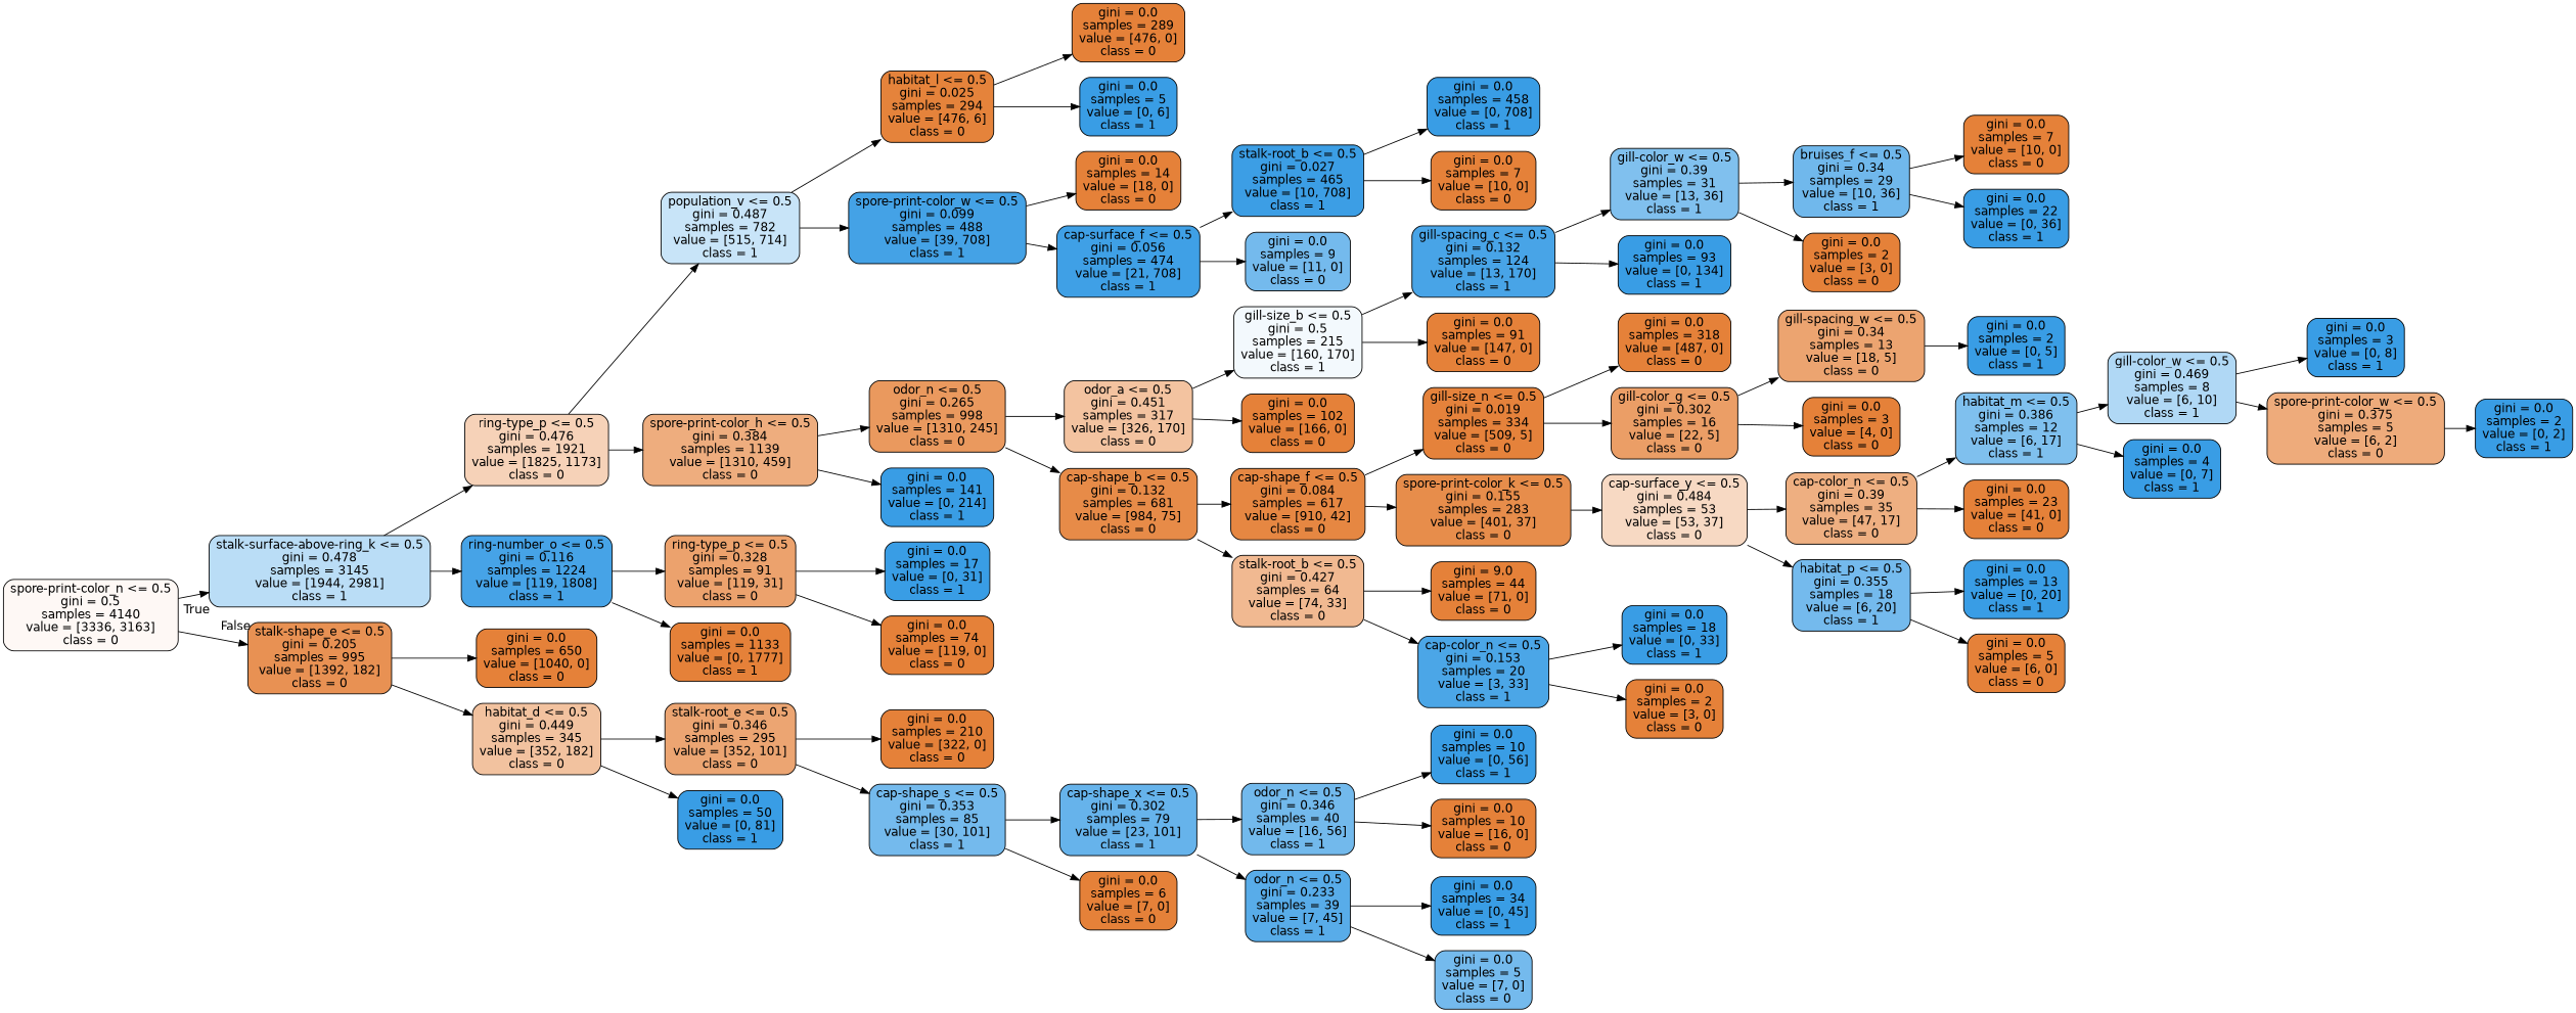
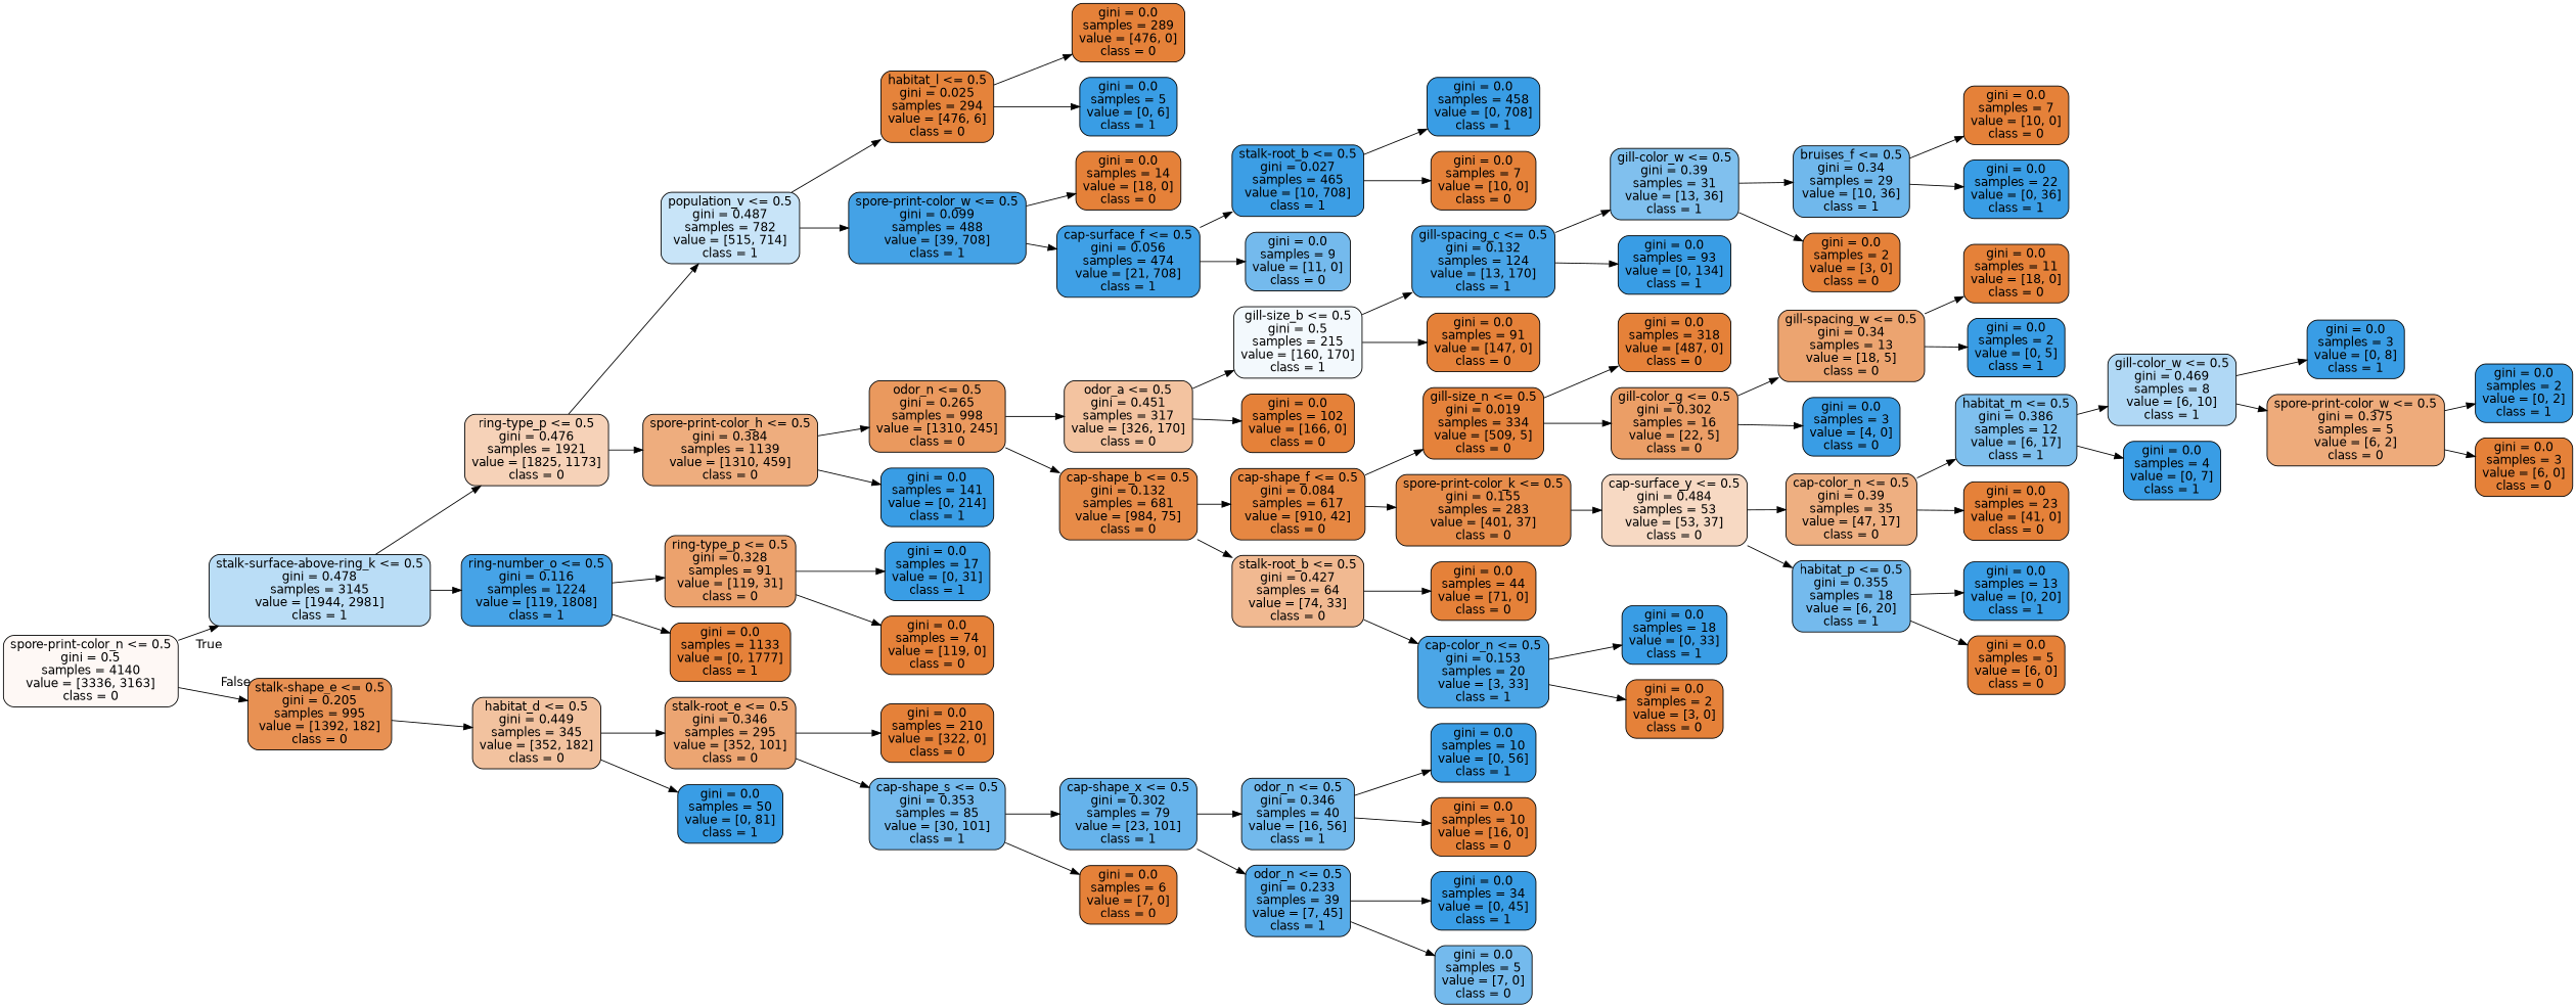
  digraph {
    rankdir=LR
    node [color=black fillcolor="#e58139" fontname=helvetica shape=box style="filled, rounded"]
    edge [fontname=helvetica]
    n1 [fillcolor="#fef8f5" label="spore-print-color_n <= 0.5\ngini = 0.5\nsamples = 4140\nvalue = [3336, 3163]\nclass = 0"]
    n2 [fillcolor="#baddf6" label="stalk-surface-above-ring_k <= 0.5\ngini = 0.478\nsamples = 3145\nvalue = [1944, 2981]\nclass = 1"]
    n3 [fillcolor="#e89153" label="stalk-shape_e <= 0.5\ngini = 0.205\nsamples = 995\nvalue = [1392, 182]\nclass = 0"]
    n4 [fillcolor="#f6d2b8" label="ring-type_p <= 0.5\ngini = 0.476\nsamples = 1921\nvalue = [1825, 1173]\nclass = 0"]
    n5 [fillcolor="#46a3e7" label="ring-number_o <= 0.5\ngini = 0.116\nsamples = 1224\nvalue = [119, 1808]\nclass = 1"]
-   n6 [label="gini = 0.0\nsamples = 650\nvalue = [1040, 0]\nclass = 0"]
    n7 [fillcolor="#f2c29f" label="habitat_d <= 0.5\ngini = 0.449\nsamples = 345\nvalue = [352, 182]\nclass = 0"]
    n8 [fillcolor="#c8e4f8" label="population_v <= 0.5\ngini = 0.487\nsamples = 782\nvalue = [515, 714]\nclass = 1"]
    n9 [fillcolor="#eead7e" label="spore-print-color_h <= 0.5\ngini = 0.384\nsamples = 1139\nvalue = [1310, 459]\nclass = 0"]
    n10 [fillcolor="#eca26d" label="ring-type_p <= 0.5\ngini = 0.328\nsamples = 91\nvalue = [119, 31]\nclass = 0"]
    n11 [label="gini = 0.0\nsamples = 1133\nvalue = [0, 1777]\nclass = 1"]
    n12 [fillcolor="#e5833b" label="habitat_l <= 0.5\ngini = 0.025\nsamples = 294\nvalue = [476, 6]\nclass = 0"]
    n13 [fillcolor="#44a2e6" label="spore-print-color_w <= 0.5\ngini = 0.099\nsamples = 488\nvalue = [39, 708]\nclass = 1"]
    n14 [fillcolor="#ea995e" label="odor_n <= 0.5\ngini = 0.265\nsamples = 998\nvalue = [1310, 245]\nclass = 0"]
    n15 [fillcolor="#399de5" label="gini = 0.0\nsamples = 141\nvalue = [0, 214]\nclass = 1"]
    n16 [label="gini = 0.0\nsamples = 289\nvalue = [476, 0]\nclass = 0"]
    n17 [fillcolor="#399de5" label="gini = 0.0\nsamples = 5\nvalue = [0, 6]\nclass = 1"]
    n18 [label="gini = 0.0\nsamples = 14\nvalue = [18, 0]\nclass = 0"]
    n19 [fillcolor="#3fa0e6" label="cap-surface_f <= 0.5\ngini = 0.056\nsamples = 474\nvalue = [21, 708]\nclass = 1"]
    n20 [fillcolor="#3c9ee5" label="stalk-root_b <= 0.5\ngini = 0.027\nsamples = 465\nvalue = [10, 708]\nclass = 1"]
    n21 [fillcolor="#74baed" label="gini = 0.0\nsamples = 9\nvalue = [11, 0]\nclass = 0"]
    n22 [fillcolor="#399de5" label="gini = 0.0\nsamples = 458\nvalue = [0, 708]\nclass = 1"]
    n23 [label="gini = 0.0\nsamples = 7\nvalue = [10, 0]\nclass = 0"]
    n24 [fillcolor="#f3c3a0" label="odor_a <= 0.5\ngini = 0.451\nsamples = 317\nvalue = [326, 170]\nclass = 0"]
    n25 [fillcolor="#e78b48" label="cap-shape_b <= 0.5\ngini = 0.132\nsamples = 681\nvalue = [984, 75]\nclass = 0"]
    n26 [fillcolor="#f3f9fd" label="gill-size_b <= 0.5\ngini = 0.5\nsamples = 215\nvalue = [160, 170]\nclass = 1"]
    n27 [label="gini = 0.0\nsamples = 102\nvalue = [166, 0]\nclass = 0"]
    n28 [fillcolor="#e68742" label="cap-shape_f <= 0.5\ngini = 0.084\nsamples = 617\nvalue = [910, 42]\nclass = 0"]
    n29 [fillcolor="#f1b991" label="stalk-root_b <= 0.5\ngini = 0.427\nsamples = 64\nvalue = [74, 33]\nclass = 0"]
    n30 [fillcolor="#48a4e7" label="gill-spacing_c <= 0.5\ngini = 0.132\nsamples = 124\nvalue = [13, 170]\nclass = 1"]
    n31 [label="gini = 0.0\nsamples = 91\nvalue = [147, 0]\nclass = 0"]
    n32 [fillcolor="#80c0ee" label="gill-color_w <= 0.5\ngini = 0.39\nsamples = 31\nvalue = [13, 36]\nclass = 1"]
    n33 [fillcolor="#399de5" label="gini = 0.0\nsamples = 93\nvalue = [0, 134]\nclass = 1"]
    n34 [fillcolor="#70b8ec" label="bruises_f <= 0.5\ngini = 0.34\nsamples = 29\nvalue = [10, 36]\nclass = 1"]
    n35 [label="gini = 0.0\nsamples = 2\nvalue = [3, 0]\nclass = 0"]
    n36 [label="gini = 0.0\nsamples = 7\nvalue = [10, 0]\nclass = 0"]
    n37 [fillcolor="#399de5" label="gini = 0.0\nsamples = 22\nvalue = [0, 36]\nclass = 1"]
    n38 [fillcolor="#e5823b" label="gill-size_n <= 0.5\ngini = 0.019\nsamples = 334\nvalue = [509, 5]\nclass = 0"]
    n39 [fillcolor="#e78d4b" label="spore-print-color_k <= 0.5\ngini = 0.155\nsamples = 283\nvalue = [401, 37]\nclass = 0"]
-   n40 [label="gini = 9.0\nsamples = 44\nvalue = [71, 0]\nclass = 0"]
+   n40 [label="gini = 0.0\nsamples = 44\nvalue = [71, 0]\nclass = 0"]
    n41 [fillcolor="#4ba6e7" label="cap-color_n <= 0.5\ngini = 0.153\nsamples = 20\nvalue = [3, 33]\nclass = 1"]
    n42 [label="gini = 0.0\nsamples = 318\nvalue = [487, 0]\nclass = 0"]
    n43 [fillcolor="#eb9e66" label="gill-color_g <= 0.5\ngini = 0.302\nsamples = 16\nvalue = [22, 5]\nclass = 0"]
    n44 [fillcolor="#f7d9c3" label="cap-surface_y <= 0.5\ngini = 0.484\nsamples = 53\nvalue = [53, 37]\nclass = 0"]
    n45 [fillcolor="#eca470" label="gill-spacing_w <= 0.5\ngini = 0.34\nsamples = 13\nvalue = [18, 5]\nclass = 0"]
-   n46 [label="gini = 0.0\nsamples = 3\nvalue = [4, 0]\nclass = 0"]
+   n46 [fillcolor="#399de5" label="gini = 0.0\nsamples = 3\nvalue = [4, 0]\nclass = 0"]
+   n47 [label="gini = 0.0\nsamples = 11\nvalue = [18, 0]\nclass = 0"]
    n48 [fillcolor="#399de5" label="gini = 0.0\nsamples = 2\nvalue = [0, 5]\nclass = 1"]
    n49 [fillcolor="#eeaf81" label="cap-color_n <= 0.5\ngini = 0.39\nsamples = 35\nvalue = [47, 17]\nclass = 0"]
    n50 [fillcolor="#74baed" label="habitat_p <= 0.5\ngini = 0.355\nsamples = 18\nvalue = [6, 20]\nclass = 1"]
    n51 [fillcolor="#7fc0ee" label="habitat_m <= 0.5\ngini = 0.386\nsamples = 12\nvalue = [6, 17]\nclass = 1"]
    n52 [label="gini = 0.0\nsamples = 23\nvalue = [41, 0]\nclass = 0"]
    n53 [fillcolor="#399de5" label="gini = 0.0\nsamples = 13\nvalue = [0, 20]\nclass = 1"]
    n54 [label="gini = 0.0\nsamples = 5\nvalue = [6, 0]\nclass = 0"]
    n55 [fillcolor="#b0d8f5" label="gill-color_w <= 0.5\ngini = 0.469\nsamples = 8\nvalue = [6, 10]\nclass = 1"]
    n56 [fillcolor="#399de5" label="gini = 0.0\nsamples = 4\nvalue = [0, 7]\nclass = 1"]
    n57 [fillcolor="#399de5" label="gini = 0.0\nsamples = 3\nvalue = [0, 8]\nclass = 1"]
    n58 [fillcolor="#eeab7b" label="spore-print-color_w <= 0.5\ngini = 0.375\nsamples = 5\nvalue = [6, 2]\nclass = 0"]
    n59 [fillcolor="#399de5" label="gini = 0.0\nsamples = 2\nvalue = [0, 2]\nclass = 1"]
+   n60 [label="gini = 0.0\nsamples = 3\nvalue = [6, 0]\nclass = 0"]
    n61 [fillcolor="#399de5" label="gini = 0.0\nsamples = 18\nvalue = [0, 33]\nclass = 1"]
    n62 [label="gini = 0.0\nsamples = 2\nvalue = [3, 0]\nclass = 0"]
    n63 [fillcolor="#399de5" label="gini = 0.0\nsamples = 17\nvalue = [0, 31]\nclass = 1"]
    n64 [label="gini = 0.0\nsamples = 74\nvalue = [119, 0]\nclass = 0"]
    n65 [fillcolor="#eca572" label="stalk-root_e <= 0.5\ngini = 0.346\nsamples = 295\nvalue = [352, 101]\nclass = 0"]
    n66 [fillcolor="#399de5" label="gini = 0.0\nsamples = 50\nvalue = [0, 81]\nclass = 1"]
    n67 [label="gini = 0.0\nsamples = 210\nvalue = [322, 0]\nclass = 0"]
    n68 [fillcolor="#74baed" label="cap-shape_s <= 0.5\ngini = 0.353\nsamples = 85\nvalue = [30, 101]\nclass = 1"]
    n69 [fillcolor="#66b3eb" label="cap-shape_x <= 0.5\ngini = 0.302\nsamples = 79\nvalue = [23, 101]\nclass = 1"]
    n70 [label="gini = 0.0\nsamples = 6\nvalue = [7, 0]\nclass = 0"]
    n71 [fillcolor="#72b9ec" label="odor_n <= 0.5\ngini = 0.346\nsamples = 40\nvalue = [16, 56]\nclass = 1"]
    n72 [fillcolor="#58ace9" label="odor_n <= 0.5\ngini = 0.233\nsamples = 39\nvalue = [7, 45]\nclass = 1"]
    n73 [fillcolor="#399de5" label="gini = 0.0\nsamples = 10\nvalue = [0, 56]\nclass = 1"]
    n74 [label="gini = 0.0\nsamples = 10\nvalue = [16, 0]\nclass = 0"]
    n75 [fillcolor="#399de5" label="gini = 0.0\nsamples = 34\nvalue = [0, 45]\nclass = 1"]
    n76 [fillcolor="#74baed" label="gini = 0.0\nsamples = 5\nvalue = [7, 0]\nclass = 0"]
    n1 -> n2 [headlabel=True labelangle=45 labeldistance=2.5]
    n1 -> n3 [headlabel=False labelangle=-45 labeldistance=2.5]
    n2 -> n4
    n2 -> n5
-   n3 -> n6
    n3 -> n7
    n4 -> n8
    n4 -> n9
    n5 -> n10
    n5 -> n11
    n7 -> n65
    n7 -> n66
    n8 -> n12
    n8 -> n13
    n9 -> n14
    n9 -> n15
    n10 -> n63
    n10 -> n64
    n12 -> n16
    n12 -> n17
    n13 -> n18
    n13 -> n19
    n14 -> n24
    n14 -> n25
    n19 -> n20
    n19 -> n21
    n20 -> n22
    n20 -> n23
    n24 -> n26
    n24 -> n27
    n25 -> n28
    n25 -> n29
    n26 -> n30
    n26 -> n31
    n28 -> n38
    n28 -> n39
    n29 -> n40
    n29 -> n41
    n30 -> n32
    n30 -> n33
    n32 -> n34
    n32 -> n35
    n34 -> n36
    n34 -> n37
    n38 -> n42
    n38 -> n43
    n39 -> n44
    n41 -> n61
    n41 -> n62
    n43 -> n45
    n43 -> n46
    n44 -> n49
    n44 -> n50
+   n45 -> n47
    n45 -> n48
    n49 -> n51
    n49 -> n52
    n50 -> n53
    n50 -> n54
    n51 -> n55
    n51 -> n56
    n55 -> n57
    n55 -> n58
    n58 -> n59
+   n58 -> n60
    n65 -> n67
    n65 -> n68
    n68 -> n69
    n68 -> n70
    n69 -> n71
    n69 -> n72
    n71 -> n73
    n71 -> n74
    n72 -> n75
    n72 -> n76
  }
